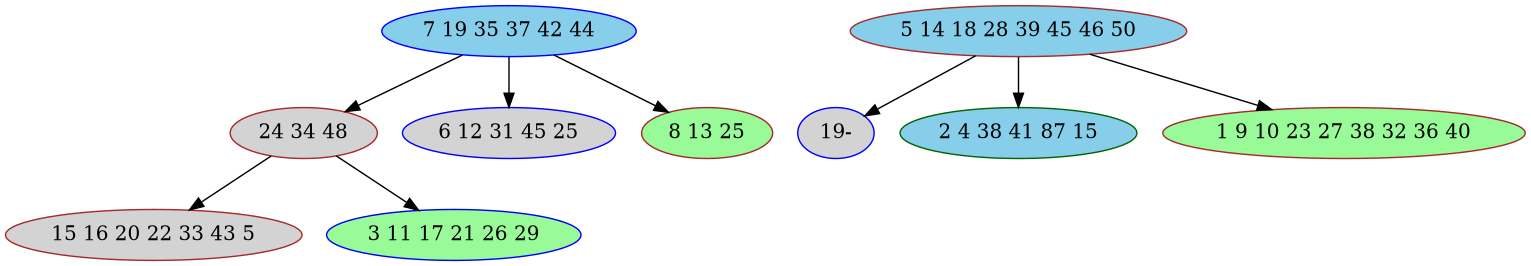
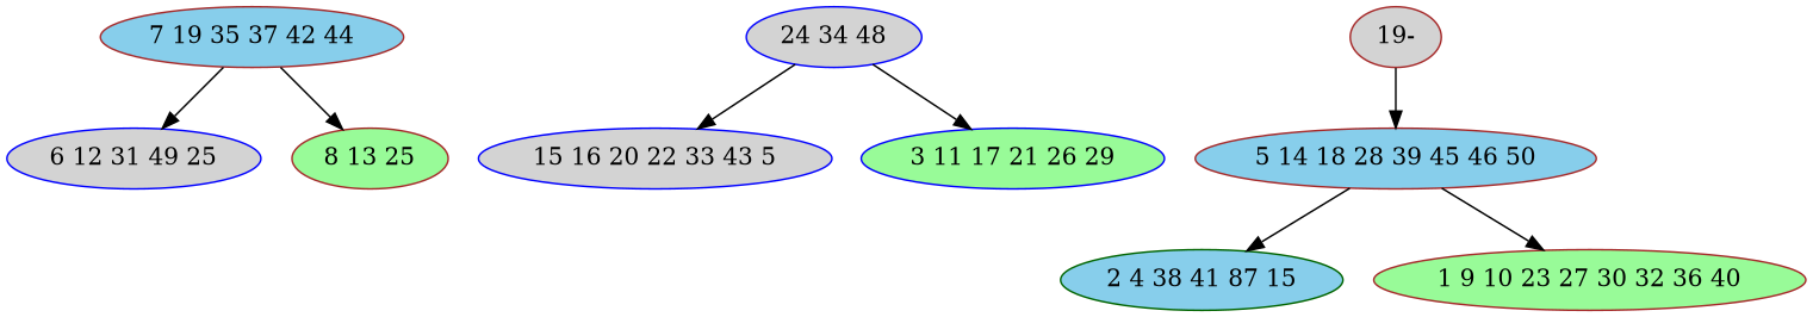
  digraph {
    node [color=brown fillcolor=lightgrey style=filled]
-   n1 [color=blue fillcolor=skyblue label="7 19 35 37 42 44"]
-   n2 [label="24 34 48"]
-   n3 [color=blue label="6 12 31 45 25"]
+   n1 [fillcolor=skyblue label="7 19 35 37 42 44"]
+   n2 [color=blue label="24 34 48"]
+   n3 [color=blue label="6 12 31 49 25"]
    n4 [fillcolor=palegreen label="8 13 25"]
-   n5 [label="15 16 20 22 33 43 5"]
+   n5 [color=blue label="15 16 20 22 33 43 5"]
    n6 [color=blue fillcolor=palegreen label="3 11 17 21 26 29"]
-   n7 [color=blue label="19-"]
+   n7 [label="19-"]
    n8 [fillcolor=skyblue label="5 14 18 28 39 45 46 50"]
    n9 [color=darkgreen fillcolor=skyblue label="2 4 38 41 87 15"]
-   n10 [fillcolor=palegreen label="1 9 10 23 27 38 32 36 40"]
-   n1 -> n2
+   n10 [fillcolor=palegreen label="1 9 10 23 27 30 32 36 40"]
    n1 -> n3
    n1 -> n4
    n2 -> n5
    n2 -> n6
-   n8 -> n7
+   n7 -> n8
    n8 -> n9
    n8 -> n10
  }
